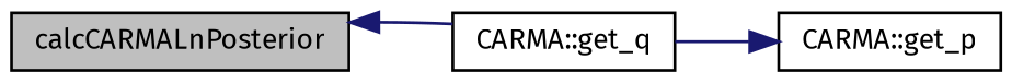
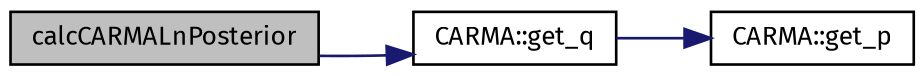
  digraph {
    fontname="Fira Sans"
    rankdir=LR
    node [color=black fillcolor=white fontname="Fira Sans" fontsize=10 shape=record style=filled]
    edge [color=midnightblue fontname="Fira Sans" fontsize=10 labelfontname=Helvetica labelfontsize=10 style=solid]
    n1 [fillcolor=grey75 fontcolor=black height=0.2 label=calcCARMALnPosterior width=0.4]
    n2 [height=0.2 label="CARMA::get_q" width=0.4]
    n3 [height=0.2 label="CARMA::get_p" width=0.4]
-   n2 -> n1
+   n1 -> n2
    n2 -> n3
  }
